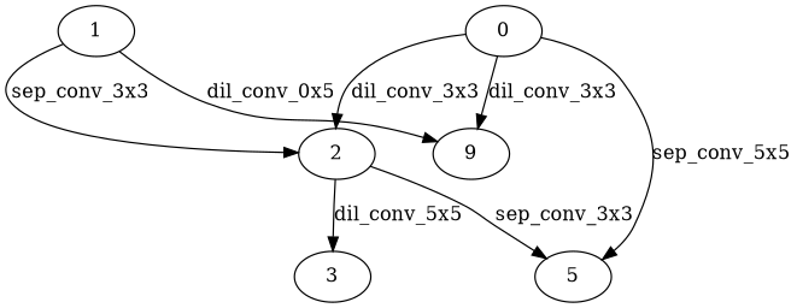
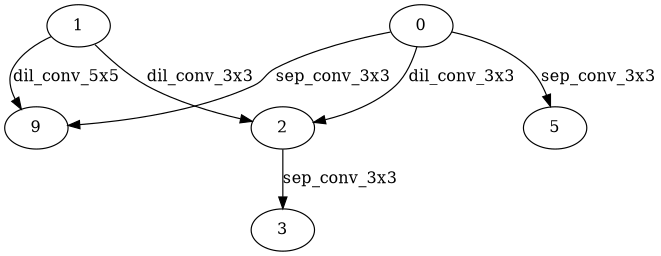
  digraph {
    0
    2
    n3 [label=9]
    5
    3
    1
    0 -> 2 [label=dil_conv_3x3]
-   0 -> n3 [label=dil_conv_3x3]
-   0 -> 5 [label=sep_conv_5x5]
-   2 -> 5 [label=sep_conv_3x3]
-   2 -> 3 [label=dil_conv_5x5]
-   1 -> 2 [label=sep_conv_3x3]
-   1 -> n3 [label=dil_conv_0x5]
+   0 -> n3 [label=sep_conv_3x3]
+   0 -> 5 [label=sep_conv_3x3]
+   2 -> 3 [label=sep_conv_3x3]
+   1 -> 2 [label=dil_conv_3x3]
+   1 -> n3 [label=dil_conv_5x5]
  }
